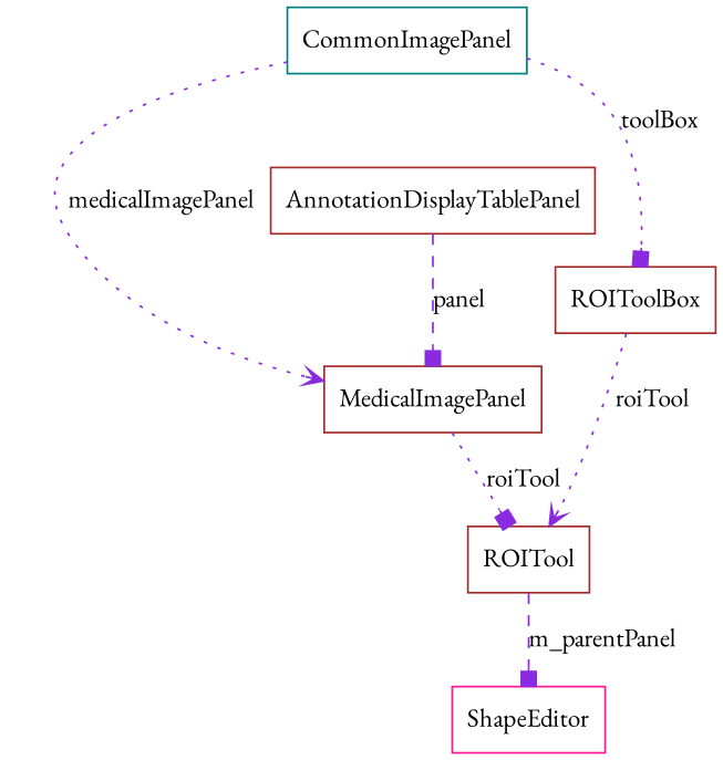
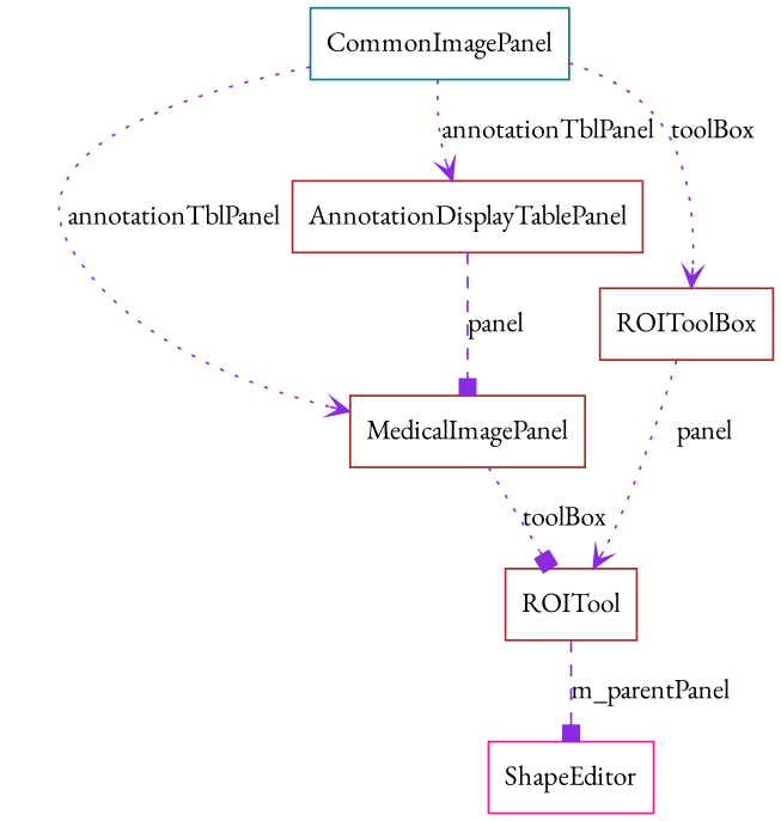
  digraph {
    fontname="EB Garamond"
    node [color=brown fontname="EB Garamond" shape=box]
    edge [arrowhead=box color=blueviolet fontname="EB Garamond" style=dotted]
    n1 [color=teal label=CommonImagePanel]
    n2 [label=MedicalImagePanel]
    n3 [label=ROIToolBox]
    n4 [label=AnnotationDisplayTablePanel]
    n5 [label=ROITool]
    n6 [color=deeppink label=ShapeEditor]
-   n1 -> n2 [arrowhead=vee label=medicalImagePanel]
-   n1 -> n3 [label=toolBox]
-   n2 -> n5 [label=roiTool]
-   n3 -> n5 [arrowhead=vee label=roiTool]
+   n1 -> n2 [arrowhead=vee label=annotationTblPanel]
+   n1 -> n3 [arrowhead=vee label=toolBox]
+   n1 -> n4 [arrowhead=vee label=annotationTblPanel]
+   n2 -> n5 [label=toolBox]
+   n3 -> n5 [arrowhead=vee label=panel]
    n4 -> n2 [label=panel style=dashed]
    n5 -> n6 [label=m_parentPanel style=dashed]
  }
